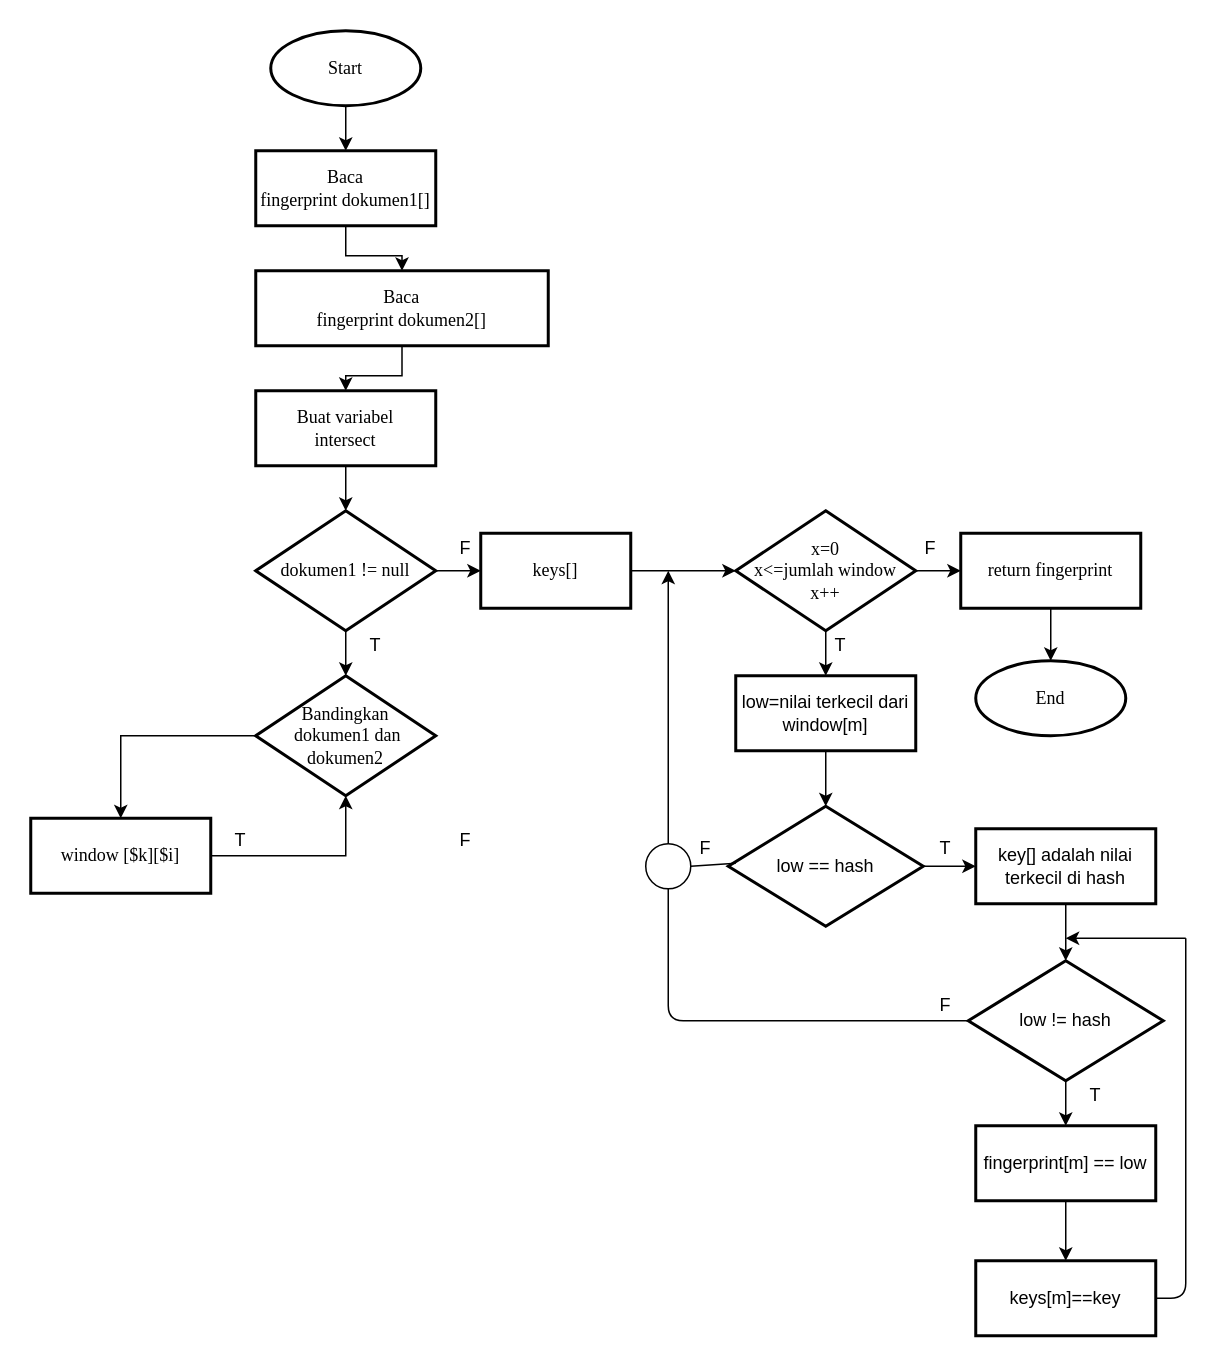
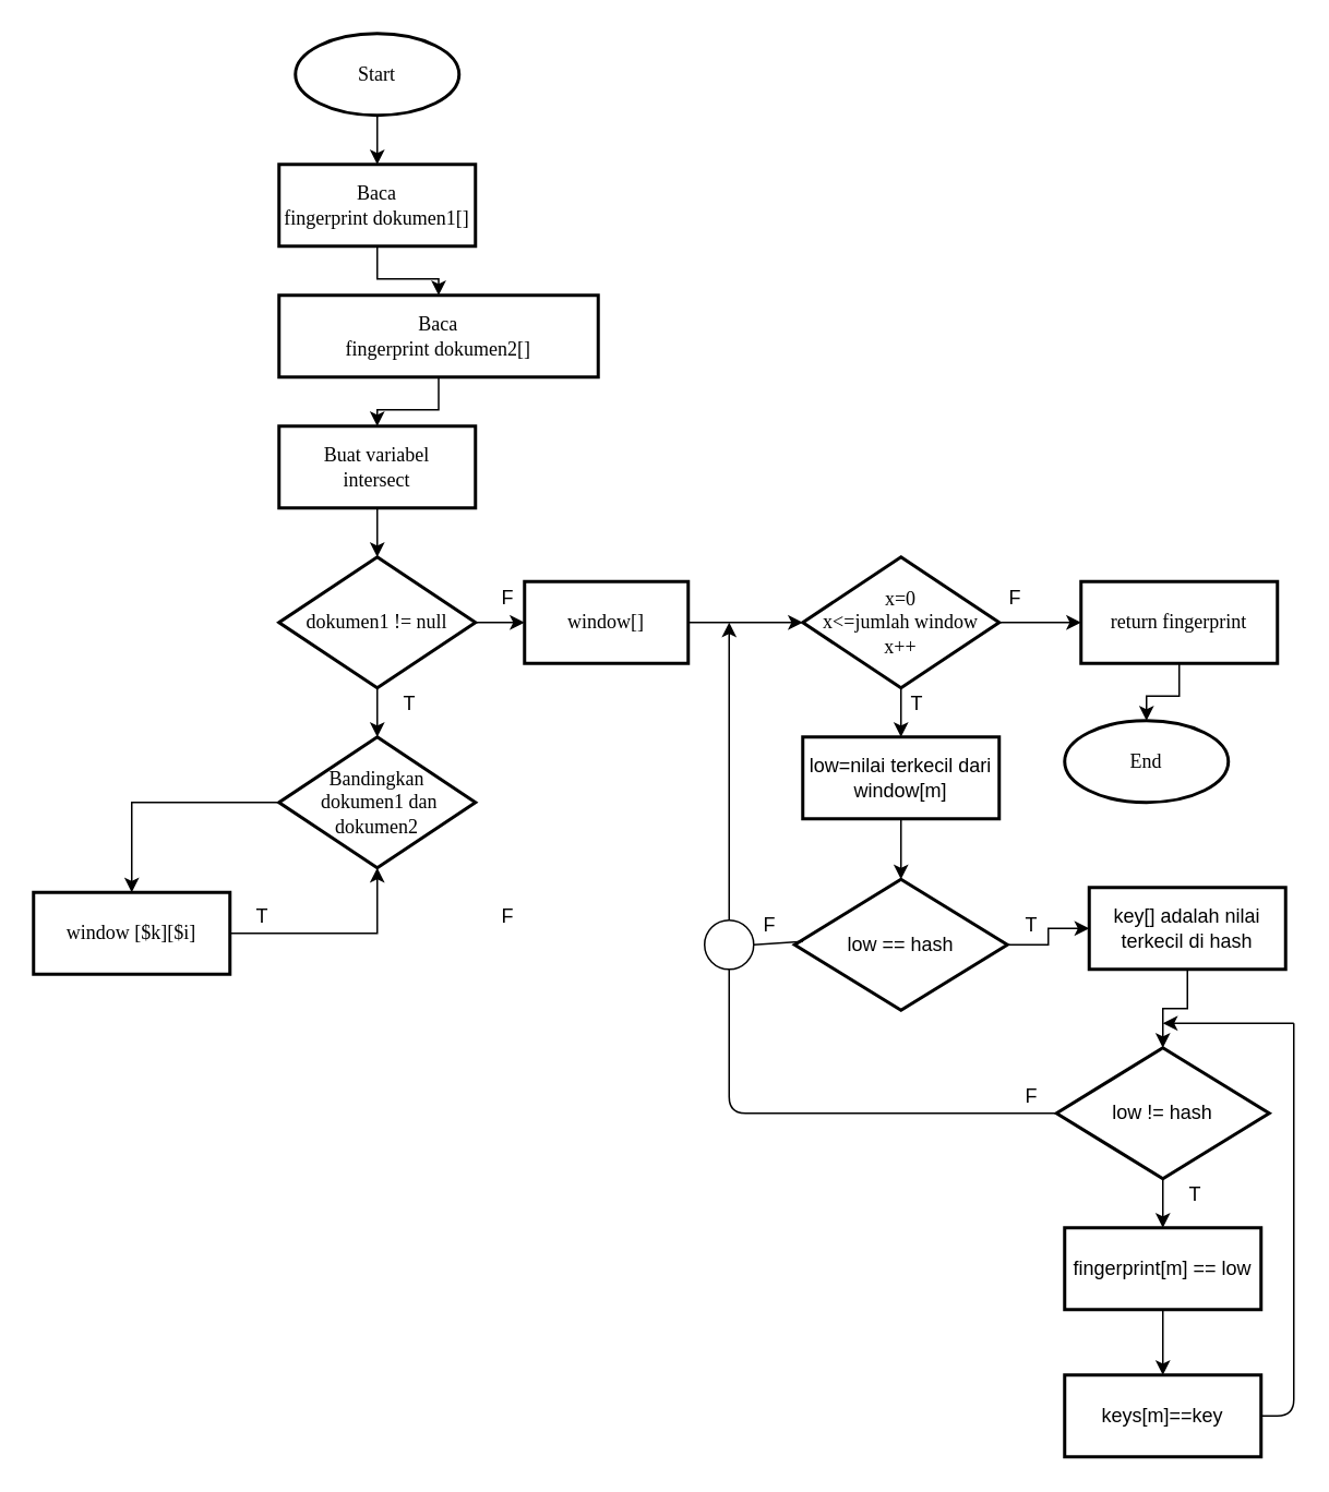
  <mxCell id="0" />
  <mxCell id="1" parent="0" />
  <mxCell id="2" value="" style="edgeStyle=orthogonalEdgeStyle;rounded=0;orthogonalLoop=1;jettySize=auto;html=1;" edge="1" parent="1" source="3" target="5"><mxGeometry relative="1" as="geometry" /></mxCell>
  <mxCell id="3" value="&lt;font face=&quot;Times New Roman&quot;&gt;Start&lt;/font&gt;" style="strokeWidth=2;html=1;shape=mxgraph.flowchart.start_1;whiteSpace=wrap;" vertex="1" parent="1"><mxGeometry x="180" y="20" width="100" height="50" as="geometry" /></mxCell>
  <mxCell id="4" value="" style="edgeStyle=orthogonalEdgeStyle;rounded=0;orthogonalLoop=1;jettySize=auto;html=1;" edge="1" parent="1" source="5" target="7"><mxGeometry relative="1" as="geometry" /></mxCell>
  <mxCell id="5" value="&lt;font face=&quot;Times New Roman&quot;&gt;Baca&lt;br&gt;fingerprint dokumen1[]&lt;/font&gt;" style="whiteSpace=wrap;html=1;strokeWidth=2;" vertex="1" parent="1"><mxGeometry x="170" y="100" width="120" height="50" as="geometry" /></mxCell>
  <mxCell id="6" value="" style="edgeStyle=orthogonalEdgeStyle;rounded=0;orthogonalLoop=1;jettySize=auto;html=1;" edge="1" parent="1" source="7" target="9"><mxGeometry relative="1" as="geometry" /></mxCell>
  <mxCell id="7" value="&lt;span style=&quot;font-family: &amp;#34;times new roman&amp;#34;&quot;&gt;Baca&lt;/span&gt;&lt;br style=&quot;font-family: &amp;#34;times new roman&amp;#34;&quot;&gt;&lt;span style=&quot;font-family: &amp;#34;times new roman&amp;#34;&quot;&gt;fingerprint dokumen2[]&lt;/span&gt;" style="whiteSpace=wrap;html=1;strokeWidth=2;" vertex="1" parent="1"><mxGeometry x="170" y="180" width="195" height="50" as="geometry" /></mxCell>
  <mxCell id="8" value="" style="edgeStyle=orthogonalEdgeStyle;rounded=0;orthogonalLoop=1;jettySize=auto;html=1;" edge="1" parent="1" source="9" target="12"><mxGeometry relative="1" as="geometry" /></mxCell>
  <mxCell id="9" value="&lt;font face=&quot;Times New Roman&quot;&gt;Buat variabel &lt;br&gt;intersect&lt;/font&gt;" style="whiteSpace=wrap;html=1;strokeWidth=2;" vertex="1" parent="1"><mxGeometry x="170" y="260" width="120" height="50" as="geometry" /></mxCell>
  <mxCell id="10" value="" style="edgeStyle=orthogonalEdgeStyle;rounded=0;orthogonalLoop=1;jettySize=auto;html=1;" edge="1" parent="1" source="12"><mxGeometry relative="1" as="geometry"><mxPoint x="230.034" y="450" as="targetPoint" /></mxGeometry></mxCell>
  <mxCell id="11" value="" style="edgeStyle=orthogonalEdgeStyle;rounded=0;orthogonalLoop=1;jettySize=auto;html=1;" edge="1" parent="1" source="12" target="17"><mxGeometry relative="1" as="geometry" /></mxCell>
  <mxCell id="12" value="&lt;font face=&quot;Times New Roman&quot;&gt;dokumen1 != null&lt;/font&gt;" style="rhombus;whiteSpace=wrap;html=1;strokeWidth=2;" vertex="1" parent="1"><mxGeometry x="170" y="340" width="120" height="80" as="geometry" /></mxCell>
  <mxCell id="13" value="T" style="text;html=1;strokeColor=none;fillColor=none;align=center;verticalAlign=middle;whiteSpace=wrap;rounded=0;" vertex="1" parent="1"><mxGeometry x="230" y="420" width="40" height="20" as="geometry" /></mxCell>
  <mxCell id="14" value="" style="edgeStyle=orthogonalEdgeStyle;rounded=0;orthogonalLoop=1;jettySize=auto;html=1;" edge="1" parent="1" source="15" target="19"><mxGeometry relative="1" as="geometry" /></mxCell>
  <mxCell id="15" value="&lt;span style=&quot;font-family: &amp;#34;times new roman&amp;#34;&quot;&gt;Bandingkan&lt;br&gt;&amp;nbsp;dokumen1&amp;nbsp;&lt;/span&gt;&lt;span style=&quot;font-family: &amp;#34;times new roman&amp;#34;&quot;&gt;dan&lt;/span&gt;&lt;br style=&quot;font-family: &amp;#34;times new roman&amp;#34;&quot;&gt;&lt;span style=&quot;font-family: &amp;#34;times new roman&amp;#34;&quot;&gt;dokumen2&lt;/span&gt;&lt;font face=&quot;Times New Roman&quot;&gt;&lt;br&gt;&lt;/font&gt;" style="rhombus;whiteSpace=wrap;html=1;strokeWidth=2;" vertex="1" parent="1"><mxGeometry x="170" y="450" width="120" height="80" as="geometry" /></mxCell>
  <mxCell id="16" value="" style="edgeStyle=orthogonalEdgeStyle;rounded=0;orthogonalLoop=1;jettySize=auto;html=1;" edge="1" parent="1" source="17"><mxGeometry relative="1" as="geometry"><mxPoint x="490" y="380" as="targetPoint" /></mxGeometry></mxCell>
- <mxCell id="17" value="&lt;font face=&quot;Times New Roman&quot;&gt;keys[]&lt;/font&gt;" style="whiteSpace=wrap;html=1;strokeWidth=2;" vertex="1" parent="1"><mxGeometry x="320" y="355" width="100" height="50" as="geometry" /></mxCell>
+ <mxCell id="17" value="&lt;font face=&quot;Times New Roman&quot;&gt;window[]&lt;/font&gt;" style="whiteSpace=wrap;html=1;strokeWidth=2;" vertex="1" parent="1"><mxGeometry x="320" y="355" width="100" height="50" as="geometry" /></mxCell>
  <mxCell id="18" value="F" style="text;html=1;strokeColor=none;fillColor=none;align=center;verticalAlign=middle;whiteSpace=wrap;rounded=0;" vertex="1" parent="1"><mxGeometry x="290" y="355" width="40" height="20" as="geometry" /></mxCell>
  <mxCell id="19" value="&lt;font face=&quot;Times New Roman&quot;&gt;window [$k][$i]&lt;/font&gt;" style="whiteSpace=wrap;html=1;strokeWidth=2;" vertex="1" parent="1"><mxGeometry x="20" y="545" width="120" height="50" as="geometry" /></mxCell>
  <mxCell id="20" value="T" style="text;html=1;strokeColor=none;fillColor=none;align=center;verticalAlign=middle;whiteSpace=wrap;rounded=0;" vertex="1" parent="1"><mxGeometry x="140" y="550" width="40" height="20" as="geometry" /></mxCell>
  <mxCell id="21" style="edgeStyle=orthogonalEdgeStyle;rounded=0;orthogonalLoop=1;jettySize=auto;html=1;entryX=0.5;entryY=1;entryDx=0;entryDy=0;exitX=1;exitY=0.5;exitDx=0;exitDy=0;" edge="1" parent="1" source="19" target="15"><mxGeometry relative="1" as="geometry"><mxPoint x="140" y="655" as="sourcePoint" /></mxGeometry></mxCell>
  <mxCell id="22" value="F" style="text;html=1;strokeColor=none;fillColor=none;align=center;verticalAlign=middle;whiteSpace=wrap;rounded=0;" vertex="1" parent="1"><mxGeometry x="290" y="550" width="40" height="20" as="geometry" /></mxCell>
  <mxCell id="23" value="" style="edgeStyle=orthogonalEdgeStyle;rounded=0;orthogonalLoop=1;jettySize=auto;html=1;" edge="1" parent="1" source="25" target="27"><mxGeometry relative="1" as="geometry" /></mxCell>
  <mxCell id="24" value="" style="edgeStyle=orthogonalEdgeStyle;rounded=0;orthogonalLoop=1;jettySize=auto;html=1;" edge="1" parent="1" source="25" target="31"><mxGeometry relative="1" as="geometry" /></mxCell>
  <mxCell id="25" value="&lt;font face=&quot;Times New Roman&quot;&gt;x=0&lt;br&gt;x&amp;lt;=jumlah window&lt;br&gt;x++&lt;/font&gt;" style="rhombus;whiteSpace=wrap;html=1;strokeWidth=2;" vertex="1" parent="1"><mxGeometry x="490" y="340" width="120" height="80" as="geometry" /></mxCell>
  <mxCell id="26" style="edgeStyle=orthogonalEdgeStyle;rounded=0;orthogonalLoop=1;jettySize=auto;html=1;" edge="1" parent="1" source="27" target="28"><mxGeometry relative="1" as="geometry" /></mxCell>
- <mxCell id="27" value="&lt;font face=&quot;Times New Roman&quot;&gt;return fingerprint&lt;/font&gt;" style="whiteSpace=wrap;html=1;strokeWidth=2;" vertex="1" parent="1"><mxGeometry x="640" y="355" width="120" height="50" as="geometry" /></mxCell>
+ <mxCell id="27" value="&lt;font face=&quot;Times New Roman&quot;&gt;return fingerprint&lt;/font&gt;" style="whiteSpace=wrap;html=1;strokeWidth=2;" vertex="1" parent="1"><mxGeometry x="660" y="355" width="120" height="50" as="geometry" /></mxCell>
  <mxCell id="28" value="&lt;font face=&quot;Times New Roman&quot;&gt;End&lt;/font&gt;" style="strokeWidth=2;html=1;shape=mxgraph.flowchart.start_1;whiteSpace=wrap;" vertex="1" parent="1"><mxGeometry x="650" y="440" width="100" height="50" as="geometry" /></mxCell>
  <mxCell id="29" value="F" style="text;html=1;strokeColor=none;fillColor=none;align=center;verticalAlign=middle;whiteSpace=wrap;rounded=0;" vertex="1" parent="1"><mxGeometry x="600" y="355" width="40" height="20" as="geometry" /></mxCell>
  <mxCell id="30" value="" style="edgeStyle=orthogonalEdgeStyle;rounded=0;orthogonalLoop=1;jettySize=auto;html=1;" edge="1" parent="1" source="31" target="34"><mxGeometry relative="1" as="geometry" /></mxCell>
  <mxCell id="31" value="low=nilai terkecil dari&lt;br&gt;window[m]" style="whiteSpace=wrap;html=1;strokeWidth=2;" vertex="1" parent="1"><mxGeometry x="490" y="450" width="120" height="50" as="geometry" /></mxCell>
  <mxCell id="32" value="T" style="text;html=1;strokeColor=none;fillColor=none;align=center;verticalAlign=middle;whiteSpace=wrap;rounded=0;" vertex="1" parent="1"><mxGeometry x="540" y="420" width="40" height="20" as="geometry" /></mxCell>
  <mxCell id="33" value="" style="edgeStyle=orthogonalEdgeStyle;rounded=0;orthogonalLoop=1;jettySize=auto;html=1;" edge="1" parent="1" source="34" target="37"><mxGeometry relative="1" as="geometry" /></mxCell>
  <mxCell id="34" value="low == hash" style="rhombus;whiteSpace=wrap;html=1;strokeWidth=2;" vertex="1" parent="1"><mxGeometry x="485" y="537" width="130" height="80" as="geometry" /></mxCell>
  <mxCell id="35" value="F" style="text;html=1;strokeColor=none;fillColor=none;align=center;verticalAlign=middle;whiteSpace=wrap;rounded=0;" vertex="1" parent="1"><mxGeometry x="450" y="555" width="40" height="20" as="geometry" /></mxCell>
  <mxCell id="36" style="edgeStyle=orthogonalEdgeStyle;rounded=0;orthogonalLoop=1;jettySize=auto;html=1;" edge="1" parent="1" source="37" target="40"><mxGeometry relative="1" as="geometry" /></mxCell>
- <mxCell id="37" value="key[] adalah nilai terkecil di hash" style="whiteSpace=wrap;html=1;strokeWidth=2;" vertex="1" parent="1"><mxGeometry x="650" y="552" width="120" height="50" as="geometry" /></mxCell>
+ <mxCell id="37" value="key[] adalah nilai terkecil di hash" style="whiteSpace=wrap;html=1;strokeWidth=2;" vertex="1" parent="1"><mxGeometry x="665" y="542" width="120" height="50" as="geometry" /></mxCell>
  <mxCell id="38" value="T" style="text;html=1;strokeColor=none;fillColor=none;align=center;verticalAlign=middle;whiteSpace=wrap;rounded=0;" vertex="1" parent="1"><mxGeometry x="610" y="555" width="40" height="20" as="geometry" /></mxCell>
  <mxCell id="39" value="" style="edgeStyle=orthogonalEdgeStyle;rounded=0;orthogonalLoop=1;jettySize=auto;html=1;" edge="1" parent="1" source="40" target="47"><mxGeometry relative="1" as="geometry" /></mxCell>
  <mxCell id="40" value="low != hash" style="rhombus;whiteSpace=wrap;html=1;strokeWidth=2;" vertex="1" parent="1"><mxGeometry x="645" y="640" width="130" height="80" as="geometry" /></mxCell>
  <mxCell id="41" style="edgeStyle=orthogonalEdgeStyle;rounded=0;orthogonalLoop=1;jettySize=auto;html=1;" edge="1" parent="1" source="42"><mxGeometry relative="1" as="geometry"><mxPoint x="445" y="380" as="targetPoint" /></mxGeometry></mxCell>
  <mxCell id="42" value="" style="ellipse;whiteSpace=wrap;html=1;aspect=fixed;" vertex="1" parent="1"><mxGeometry x="430" y="562" width="30" height="30" as="geometry" /></mxCell>
  <mxCell id="43" value="" style="endArrow=none;html=1;exitX=0.5;exitY=1;exitDx=0;exitDy=0;" edge="1" parent="1" source="42"><mxGeometry width="50" height="50" relative="1" as="geometry"><mxPoint x="595" y="730" as="sourcePoint" /><mxPoint x="645" y="680" as="targetPoint" /><Array as="points"><mxPoint x="445" y="680" /></Array></mxGeometry></mxCell>
  <mxCell id="44" value="" style="endArrow=none;html=1;exitX=1;exitY=0.5;exitDx=0;exitDy=0;" edge="1" parent="1" source="42"><mxGeometry width="50" height="50" relative="1" as="geometry"><mxPoint x="440" y="625" as="sourcePoint" /><mxPoint x="490" y="575" as="targetPoint" /></mxGeometry></mxCell>
  <mxCell id="45" value="F" style="text;html=1;strokeColor=none;fillColor=none;align=center;verticalAlign=middle;whiteSpace=wrap;rounded=0;" vertex="1" parent="1"><mxGeometry x="610" y="660" width="40" height="20" as="geometry" /></mxCell>
  <mxCell id="46" value="" style="edgeStyle=orthogonalEdgeStyle;rounded=0;orthogonalLoop=1;jettySize=auto;html=1;" edge="1" parent="1" source="47" target="48"><mxGeometry relative="1" as="geometry" /></mxCell>
  <mxCell id="47" value="fingerprint[m] == low" style="whiteSpace=wrap;html=1;strokeWidth=2;" vertex="1" parent="1"><mxGeometry x="650" y="750" width="120" height="50" as="geometry" /></mxCell>
  <mxCell id="48" value="keys[m]==key" style="whiteSpace=wrap;html=1;strokeWidth=2;" vertex="1" parent="1"><mxGeometry x="650" y="840" width="120" height="50" as="geometry" /></mxCell>
  <mxCell id="49" value="" style="endArrow=none;html=1;exitX=1;exitY=0.5;exitDx=0;exitDy=0;" edge="1" parent="1" source="48"><mxGeometry width="50" height="50" relative="1" as="geometry"><mxPoint x="770" y="875" as="sourcePoint" /><mxPoint x="790" y="625" as="targetPoint" /><Array as="points"><mxPoint x="790" y="865" /></Array></mxGeometry></mxCell>
  <mxCell id="50" value="" style="endArrow=classic;html=1;" edge="1" parent="1"><mxGeometry width="50" height="50" relative="1" as="geometry"><mxPoint x="790" y="625" as="sourcePoint" /><mxPoint x="710" y="625" as="targetPoint" /></mxGeometry></mxCell>
  <mxCell id="51" value="T" style="text;html=1;strokeColor=none;fillColor=none;align=center;verticalAlign=middle;whiteSpace=wrap;rounded=0;" vertex="1" parent="1"><mxGeometry x="710" y="720" width="40" height="20" as="geometry" /></mxCell>
